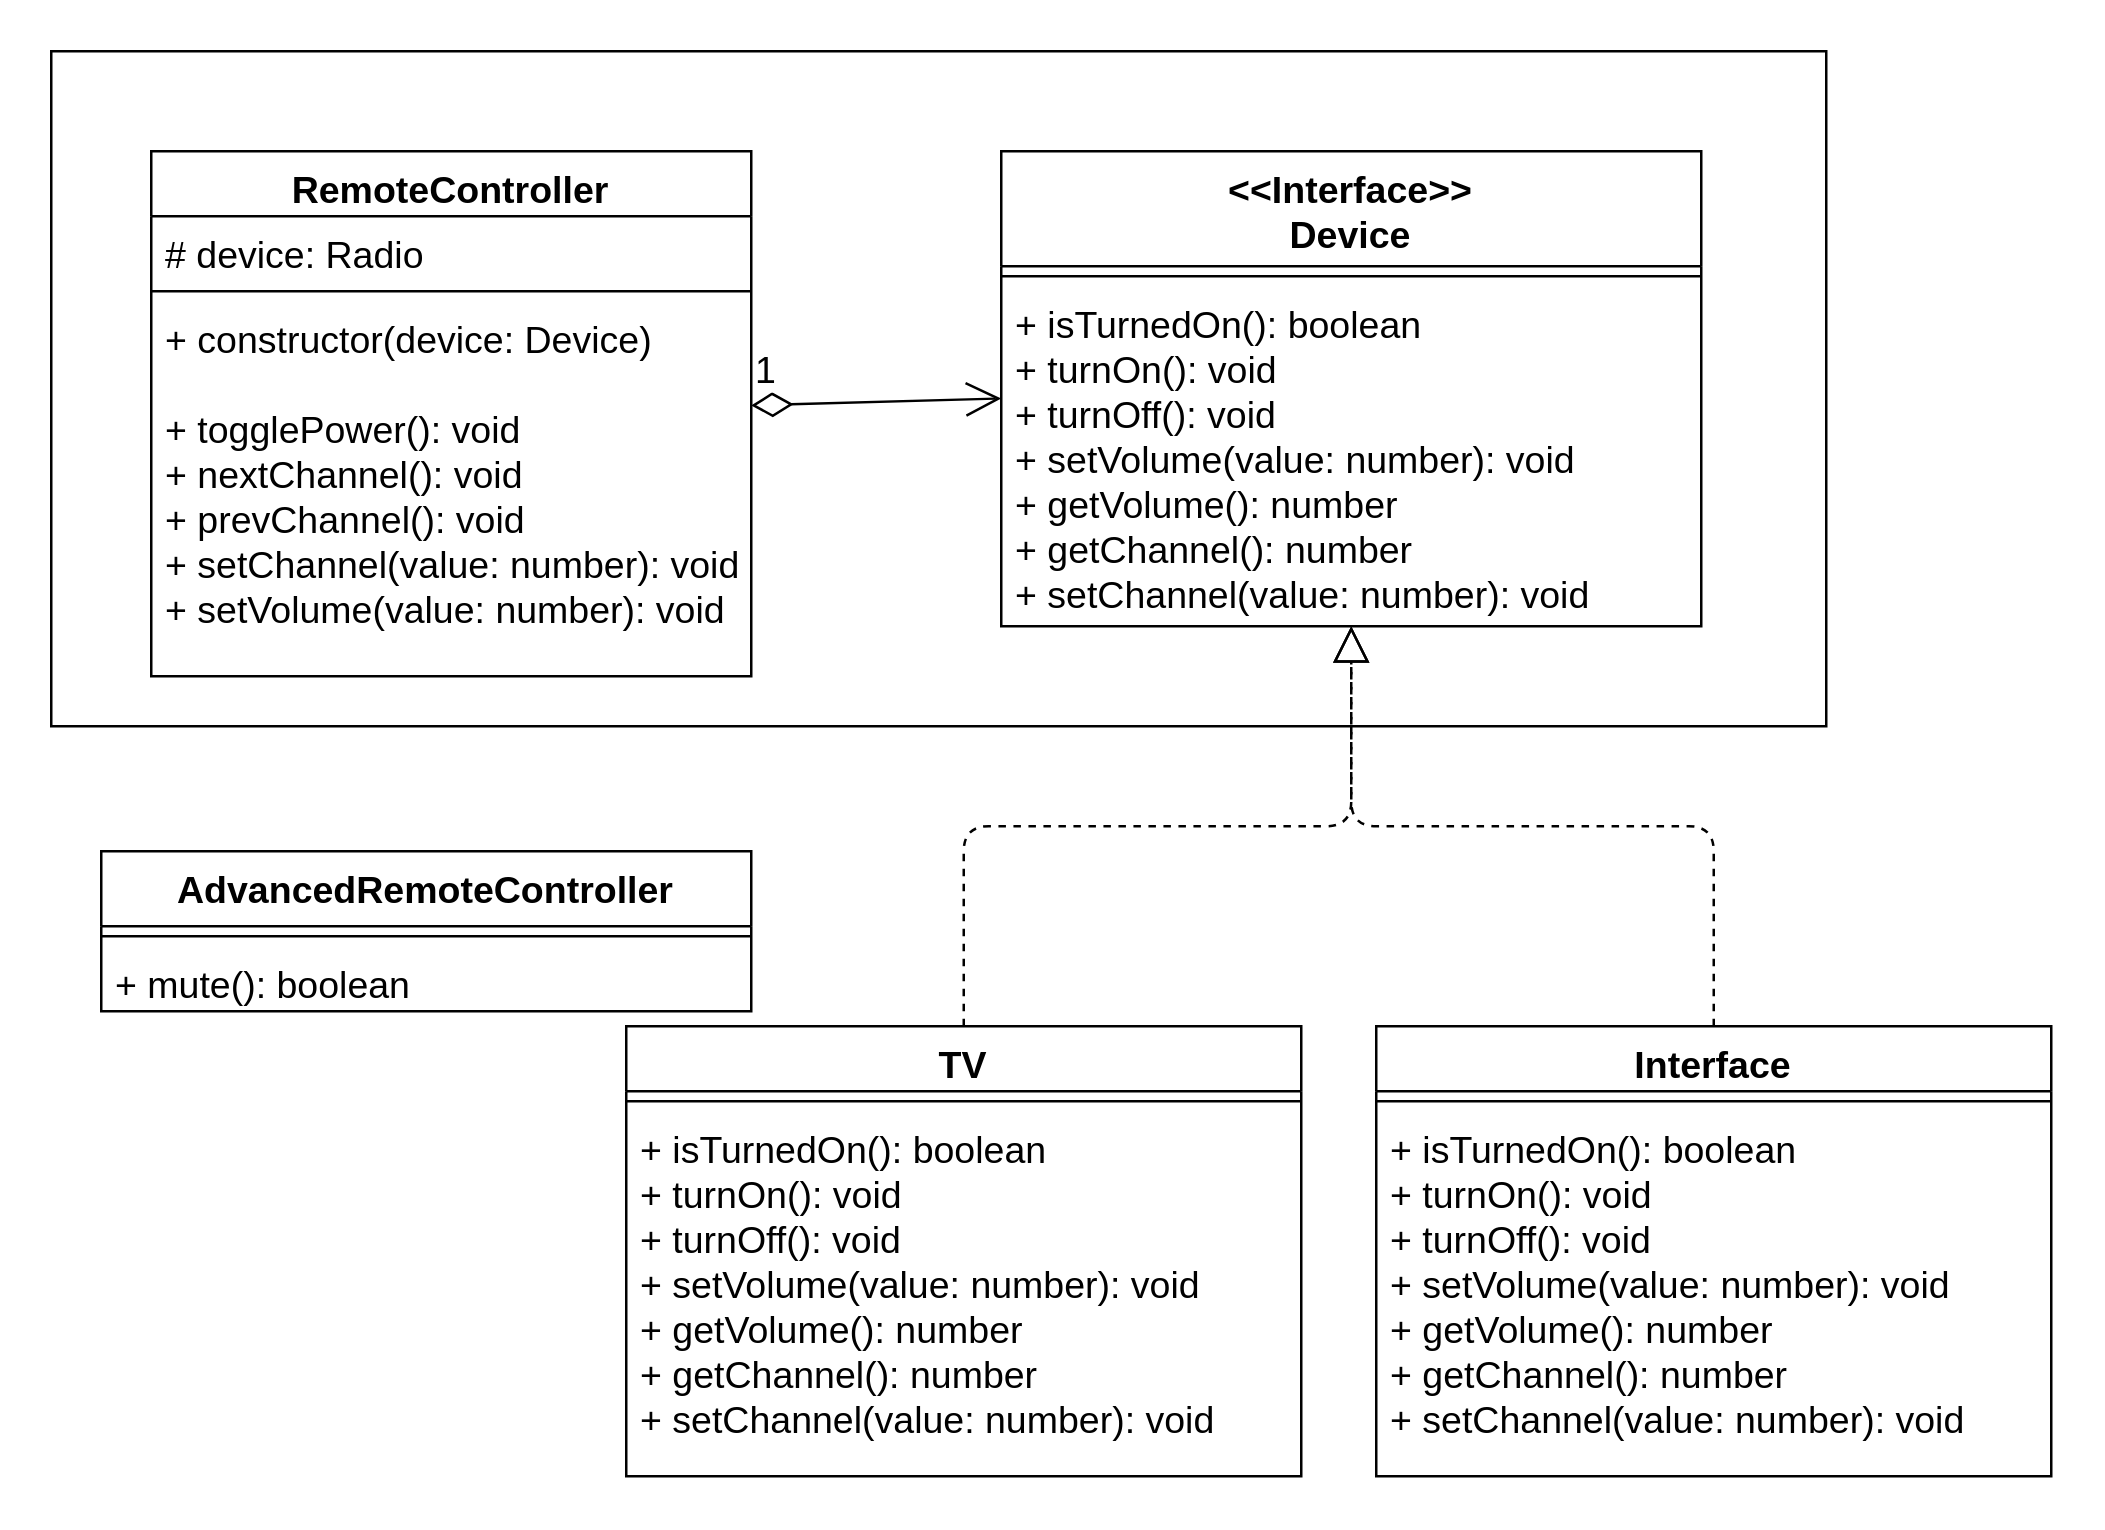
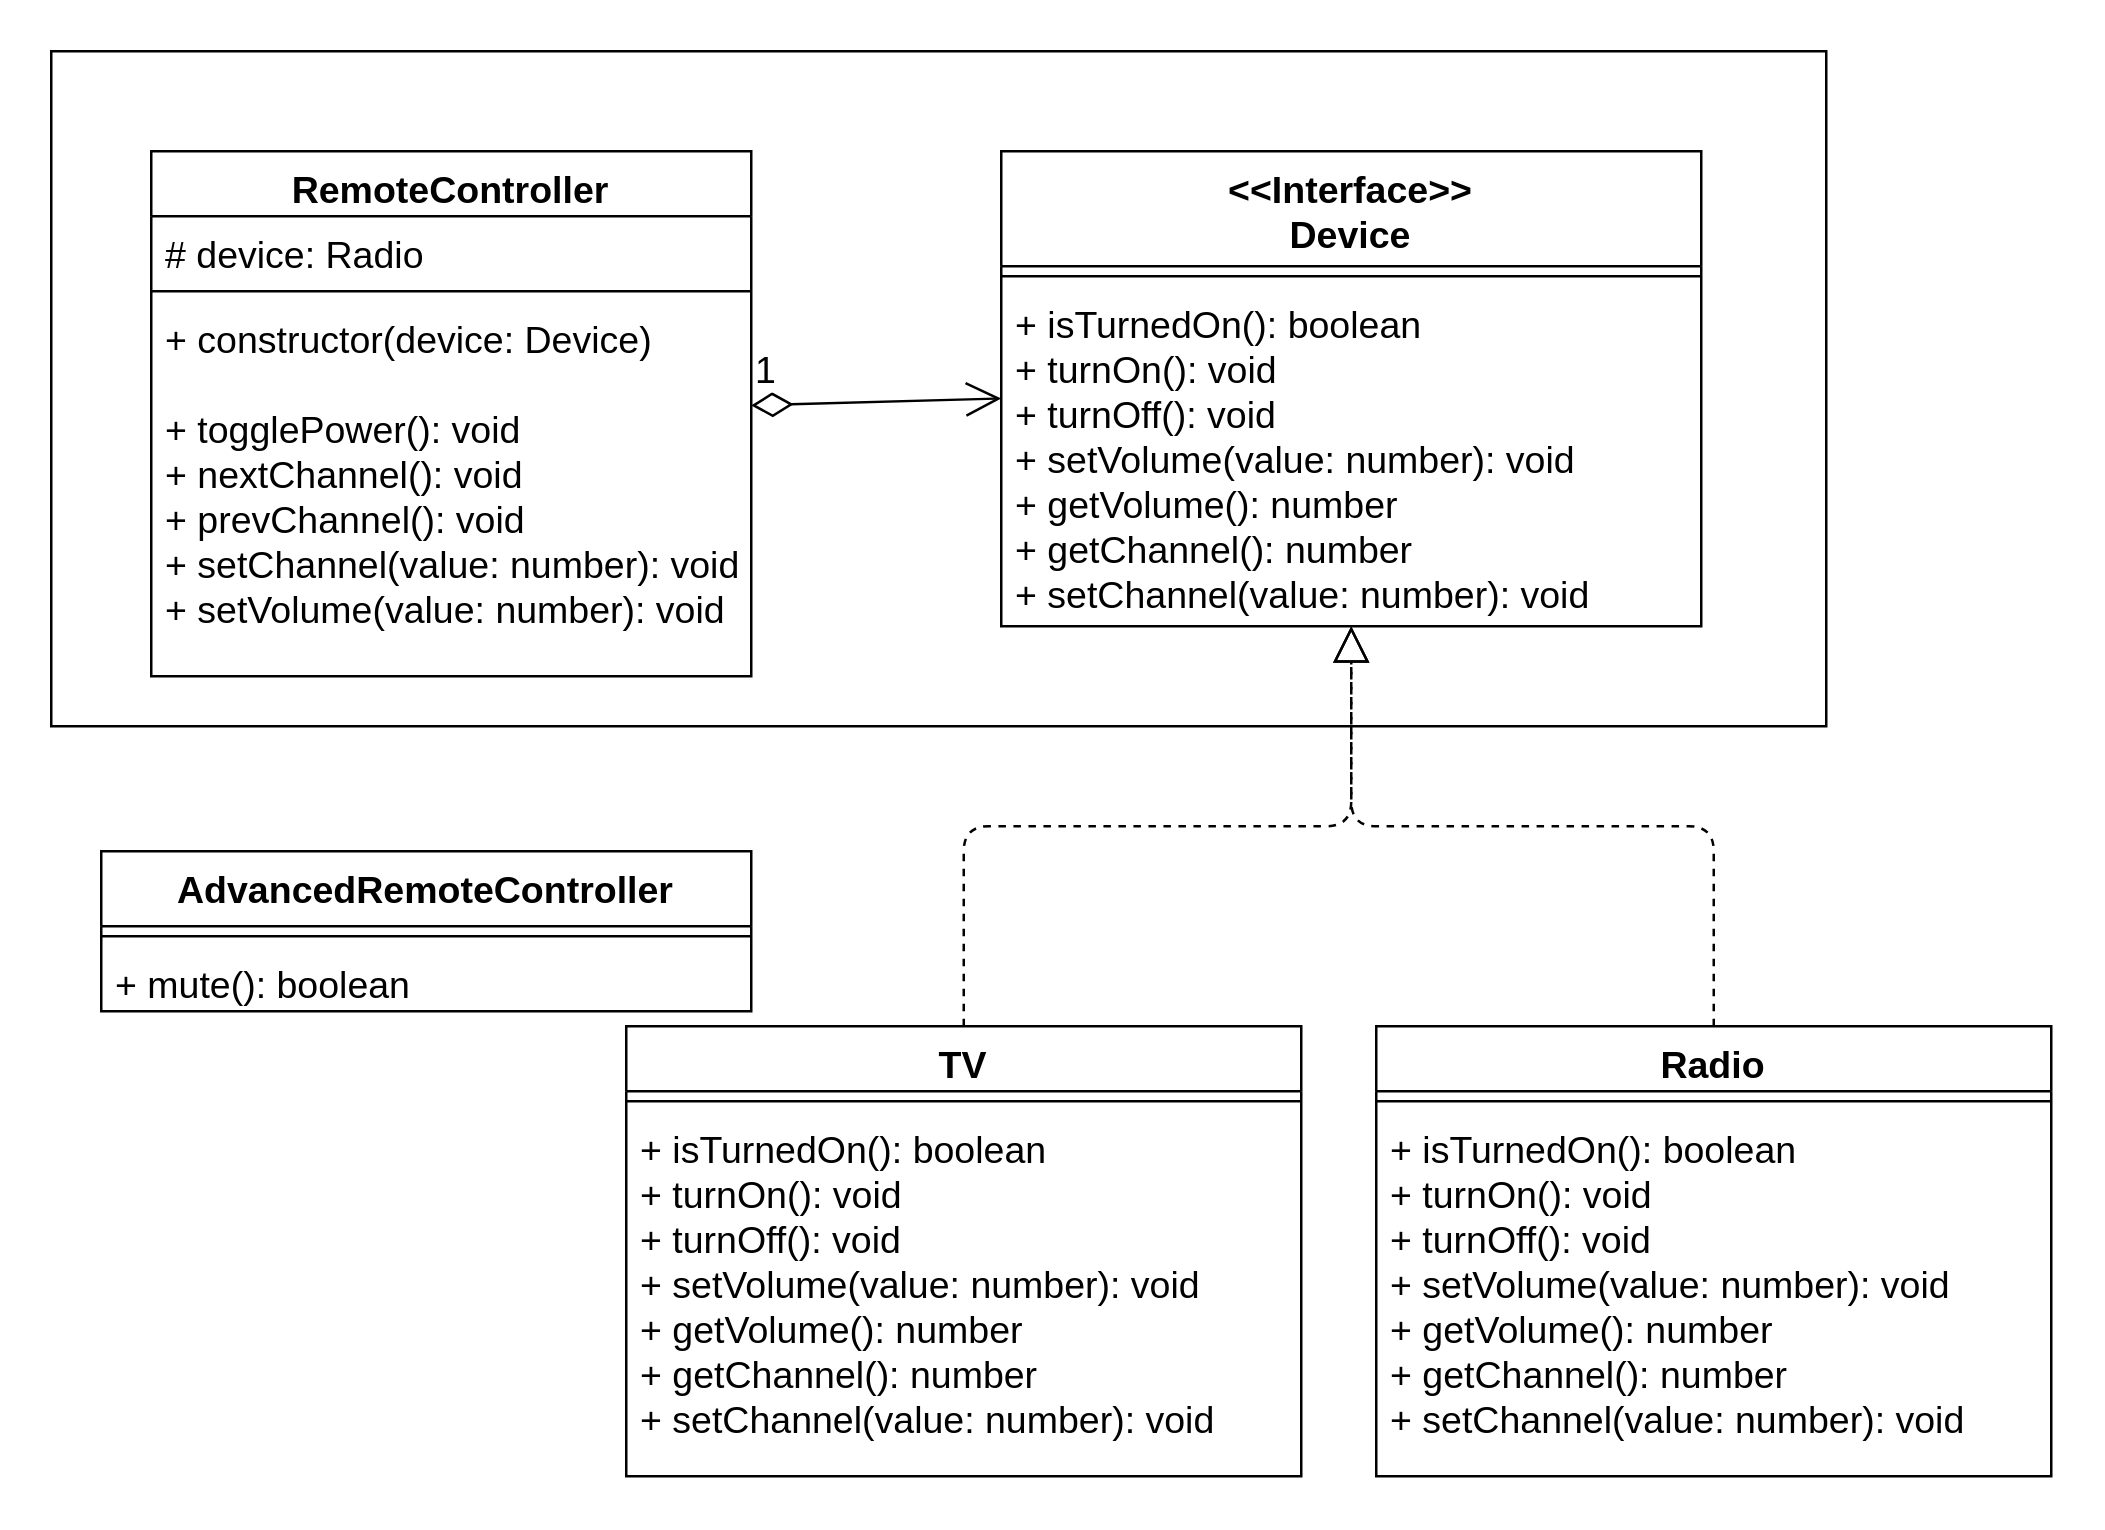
  <mxCell id="0" />
  <mxCell id="1" parent="0" />
  <mxCell id="2" value="" style="rounded=0;whiteSpace=wrap;html=1;" parent="1" vertex="1"><mxGeometry x="20" y="20" width="710" height="270" as="geometry" /></mxCell>
  <mxCell id="3" value="1" style="endArrow=open;html=1;endSize=12;startArrow=diamondThin;startSize=14;startFill=0;align=left;verticalAlign=bottom;fontSize=15;" parent="1" source="7" target="4" edge="1"><mxGeometry x="-1" y="3" relative="1" as="geometry"><mxPoint x="210" y="390" as="sourcePoint" /><mxPoint x="350" y="109" as="targetPoint" /></mxGeometry></mxCell>
  <mxCell id="4" value="&lt;&lt;Interface&gt;&gt;&#10;Device&#10;" style="swimlane;fontStyle=1;align=center;verticalAlign=top;childLayout=stackLayout;horizontal=1;startSize=46;horizontalStack=0;resizeParent=1;resizeParentMax=0;resizeLast=0;collapsible=1;marginBottom=0;fontSize=15;" parent="1" vertex="1"><mxGeometry x="400" y="60" width="280" height="190" as="geometry" /></mxCell>
  <mxCell id="5" value="" style="line;strokeWidth=1;fillColor=none;align=left;verticalAlign=middle;spacingTop=-1;spacingLeft=3;spacingRight=3;rotatable=0;labelPosition=right;points=[];portConstraint=eastwest;fontSize=15;" parent="4" vertex="1"><mxGeometry y="46" width="280" height="8" as="geometry" /></mxCell>
  <mxCell id="6" value="+ isTurnedOn(): boolean&#10;+ turnOn(): void&#10;+ turnOff(): void&#10;+ setVolume(value: number): void&#10;+ getVolume(): number&#10;+ getChannel(): number&#10;+ setChannel(value: number): void" style="text;strokeColor=none;fillColor=none;align=left;verticalAlign=top;spacingLeft=4;spacingRight=4;overflow=hidden;rotatable=0;points=[[0,0.5],[1,0.5]];portConstraint=eastwest;fontSize=15;" parent="4" vertex="1"><mxGeometry y="54" width="280" height="136" as="geometry" /></mxCell>
  <mxCell id="7" value="RemoteController" style="swimlane;fontStyle=1;align=center;verticalAlign=top;childLayout=stackLayout;horizontal=1;startSize=26;horizontalStack=0;resizeParent=1;resizeParentMax=0;resizeLast=0;collapsible=1;marginBottom=0;fontSize=15;" parent="1" vertex="1"><mxGeometry x="60" y="60" width="240" height="210" as="geometry" /></mxCell>
  <mxCell id="8" value="# device: Radio" style="text;strokeColor=none;fillColor=none;align=left;verticalAlign=top;spacingLeft=4;spacingRight=4;overflow=hidden;rotatable=0;points=[[0,0.5],[1,0.5]];portConstraint=eastwest;fontSize=15;" parent="7" vertex="1"><mxGeometry y="26" width="240" height="26" as="geometry" /></mxCell>
  <mxCell id="9" value="" style="line;strokeWidth=1;fillColor=none;align=left;verticalAlign=middle;spacingTop=-1;spacingLeft=3;spacingRight=3;rotatable=0;labelPosition=right;points=[];portConstraint=eastwest;fontSize=15;" parent="7" vertex="1"><mxGeometry y="52" width="240" height="8" as="geometry" /></mxCell>
  <mxCell id="10" value="+ constructor(device: Device)&#10;&#10;+ togglePower(): void&#10;+ nextChannel(): void&#10;+ prevChannel(): void&#10;+ setChannel(value: number): void&#10;+ setVolume(value: number): void" style="text;strokeColor=none;fillColor=none;align=left;verticalAlign=top;spacingLeft=4;spacingRight=4;overflow=hidden;rotatable=0;points=[[0,0.5],[1,0.5]];portConstraint=eastwest;fontSize=15;" parent="7" vertex="1"><mxGeometry y="60" width="240" height="150" as="geometry" /></mxCell>
  <mxCell id="11" value="AdvancedRemoteController" style="swimlane;fontStyle=1;align=center;verticalAlign=top;childLayout=stackLayout;horizontal=1;startSize=30;horizontalStack=0;resizeParent=1;resizeParentMax=0;resizeLast=0;collapsible=1;marginBottom=0;fontSize=15;" parent="1" vertex="1"><mxGeometry x="40" y="340" width="260" height="64" as="geometry" /></mxCell>
  <mxCell id="12" value="" style="line;strokeWidth=1;fillColor=none;align=left;verticalAlign=middle;spacingTop=-1;spacingLeft=3;spacingRight=3;rotatable=0;labelPosition=right;points=[];portConstraint=eastwest;fontSize=15;" parent="11" vertex="1"><mxGeometry y="30" width="260" height="8" as="geometry" /></mxCell>
  <mxCell id="13" value="+ mute(): boolean" style="text;strokeColor=none;fillColor=none;align=left;verticalAlign=top;spacingLeft=4;spacingRight=4;overflow=hidden;rotatable=0;points=[[0,0.5],[1,0.5]];portConstraint=eastwest;fontSize=15;" parent="11" vertex="1"><mxGeometry y="38" width="260" height="26" as="geometry" /></mxCell>
  <mxCell id="14" value="TV" style="swimlane;fontStyle=1;align=center;verticalAlign=top;childLayout=stackLayout;horizontal=1;startSize=26;horizontalStack=0;resizeParent=1;resizeParentMax=0;resizeLast=0;collapsible=1;marginBottom=0;fontSize=15;" parent="1" vertex="1"><mxGeometry x="250" y="410" width="270" height="180" as="geometry" /></mxCell>
  <mxCell id="15" value="" style="line;strokeWidth=1;fillColor=none;align=left;verticalAlign=middle;spacingTop=-1;spacingLeft=3;spacingRight=3;rotatable=0;labelPosition=right;points=[];portConstraint=eastwest;" parent="14" vertex="1"><mxGeometry y="26" width="270" height="8" as="geometry" /></mxCell>
  <mxCell id="16" value="+ isTurnedOn(): boolean&#10;+ turnOn(): void&#10;+ turnOff(): void&#10;+ setVolume(value: number): void&#10;+ getVolume(): number&#10;+ getChannel(): number&#10;+ setChannel(value: number): void" style="text;strokeColor=none;fillColor=none;align=left;verticalAlign=top;spacingLeft=4;spacingRight=4;overflow=hidden;rotatable=0;points=[[0,0.5],[1,0.5]];portConstraint=eastwest;fontSize=15;" parent="14" vertex="1"><mxGeometry y="34" width="270" height="146" as="geometry" /></mxCell>
- <mxCell id="17" value="Interface" style="swimlane;fontStyle=1;align=center;verticalAlign=top;childLayout=stackLayout;horizontal=1;startSize=26;horizontalStack=0;resizeParent=1;resizeParentMax=0;resizeLast=0;collapsible=1;marginBottom=0;fontSize=15;" parent="1" vertex="1"><mxGeometry x="550" y="410" width="270" height="180" as="geometry" /></mxCell>
+ <mxCell id="17" value="Radio" style="swimlane;fontStyle=1;align=center;verticalAlign=top;childLayout=stackLayout;horizontal=1;startSize=26;horizontalStack=0;resizeParent=1;resizeParentMax=0;resizeLast=0;collapsible=1;marginBottom=0;fontSize=15;" parent="1" vertex="1"><mxGeometry x="550" y="410" width="270" height="180" as="geometry" /></mxCell>
  <mxCell id="18" value="" style="line;strokeWidth=1;fillColor=none;align=left;verticalAlign=middle;spacingTop=-1;spacingLeft=3;spacingRight=3;rotatable=0;labelPosition=right;points=[];portConstraint=eastwest;" parent="17" vertex="1"><mxGeometry y="26" width="270" height="8" as="geometry" /></mxCell>
  <mxCell id="19" value="+ isTurnedOn(): boolean&#10;+ turnOn(): void&#10;+ turnOff(): void&#10;+ setVolume(value: number): void&#10;+ getVolume(): number&#10;+ getChannel(): number&#10;+ setChannel(value: number): void" style="text;strokeColor=none;fillColor=none;align=left;verticalAlign=top;spacingLeft=4;spacingRight=4;overflow=hidden;rotatable=0;points=[[0,0.5],[1,0.5]];portConstraint=eastwest;fontSize=15;" parent="17" vertex="1"><mxGeometry y="34" width="270" height="146" as="geometry" /></mxCell>
  <mxCell id="20" value="" style="endArrow=block;dashed=1;endFill=0;endSize=12;html=1;fontSize=15;edgeStyle=orthogonalEdgeStyle;" parent="1" source="14" target="4" edge="1"><mxGeometry width="160" relative="1" as="geometry"><mxPoint x="340" y="510" as="sourcePoint" /><mxPoint x="500" y="510" as="targetPoint" /></mxGeometry></mxCell>
  <mxCell id="21" value="" style="endArrow=block;dashed=1;endFill=0;endSize=12;html=1;fontSize=15;edgeStyle=orthogonalEdgeStyle;" parent="1" source="17" target="6" edge="1"><mxGeometry width="160" relative="1" as="geometry"><mxPoint x="435.435" y="420" as="sourcePoint" /><mxPoint x="507.319" y="260" as="targetPoint" /><Array as="points"><mxPoint x="685" y="330" /><mxPoint x="540" y="330" /></Array></mxGeometry></mxCell>
